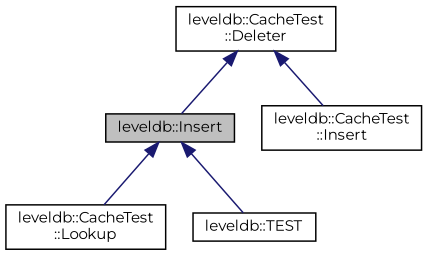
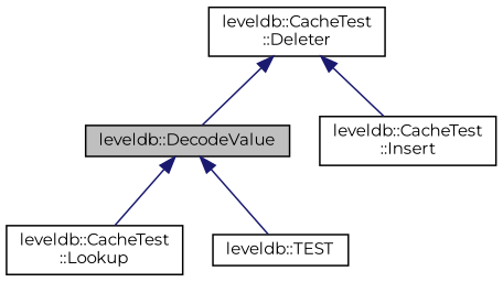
  digraph {
    fontname=Montserrat
    rankdir=TB
    node [color=black fillcolor=white fontname=Montserrat fontsize=10 shape=record style=filled]
    edge [color=midnightblue dir=back fontname=Montserrat fontsize=10 labelfontname=Helvetica labelfontsize=10 style=solid]
-   n1 [fillcolor=grey75 fontcolor=black height=0.2 label="leveldb::Insert" width=0.4]
+   n1 [fillcolor=grey75 fontcolor=black height=0.2 label="leveldb::DecodeValue" width=0.4]
    n2 [height=0.2 label="leveldb::CacheTest\l::Lookup" width=0.4]
    n3 [height=0.2 label="leveldb::TEST" width=0.4]
    n4 [height=0.2 label="leveldb::CacheTest\l::Deleter" width=0.4]
    n5 [height=0.2 label="leveldb::CacheTest\l::Insert" width=0.4]
    n1 -> n2
    n1 -> n3
    n4 -> n1
    n4 -> n5
  }
